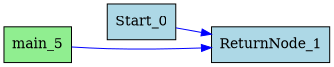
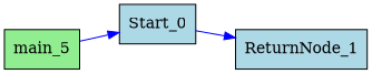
  digraph {
    rankdir=LR
    node [color=black fillcolor=lightblue shape=box style=filled]
    edge [color=blue]
    n1 [label=Start_0]
    n2 [label=ReturnNode_1]
    n3 [fillcolor=lightgreen label=main_5]
    n1 -> n2
-   n3 -> n2
+   n3 -> n1
  }
